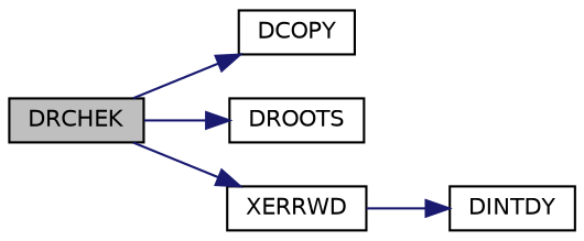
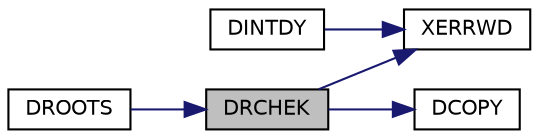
  digraph {
    fontname="DejaVu Sans"
    rankdir=LR
    node [color=black fillcolor=white fontname="DejaVu Sans" fontsize=10 shape=record style=filled]
    edge [color=midnightblue fontname="DejaVu Sans" fontsize=10 labelfontname=Helvetica labelfontsize=10 style=solid]
    n1 [fillcolor=grey75 fontcolor=black height=0.2 label=DRCHEK width=0.4]
    n2 [height=0.2 label=DCOPY width=0.4]
    n3 [height=0.2 label=DROOTS width=0.4]
    n4 [height=0.2 label=XERRWD width=0.4]
    n5 [height=0.2 label=DINTDY width=0.4]
    n1 -> n2
-   n1 -> n3
+   n3 -> n1
    n1 -> n4
-   n4 -> n5
+   n5 -> n4
  }
